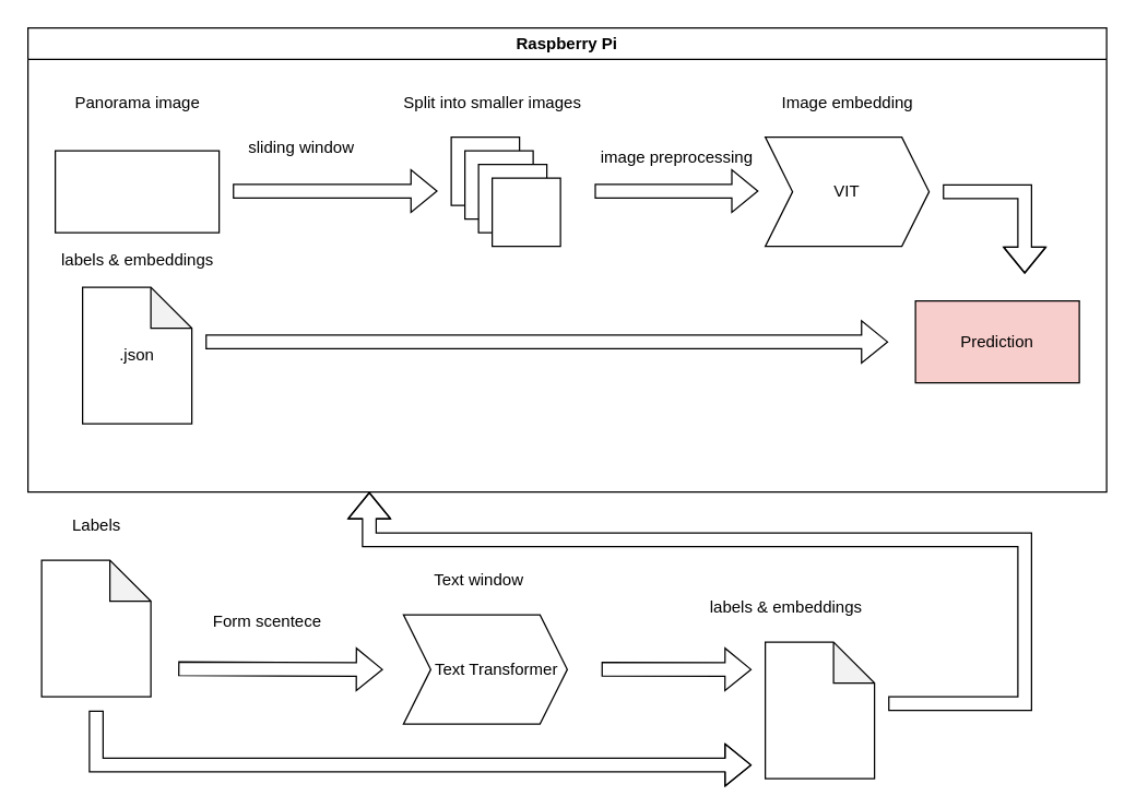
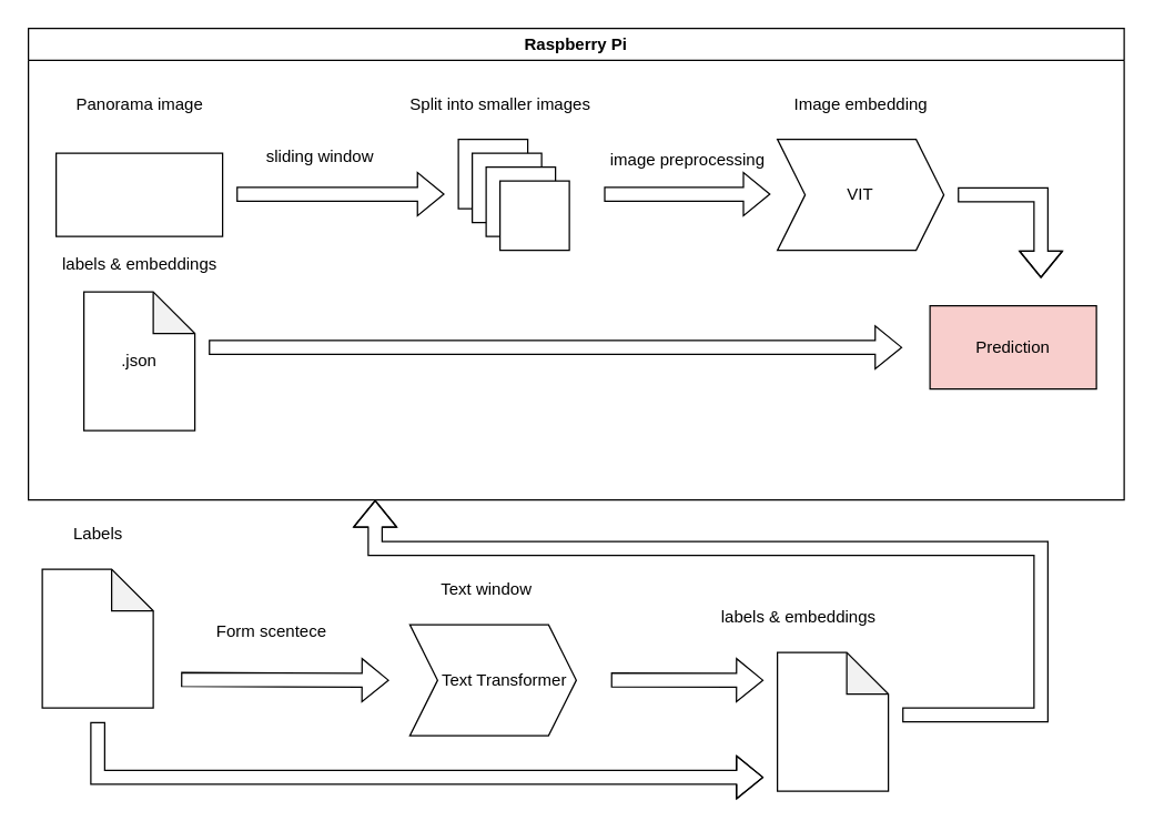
  <mxCell id="0" />
  <mxCell id="1" parent="0" />
  <mxCell id="2" value="Raspberry Pi" style="swimlane;whiteSpace=wrap;html=1;" vertex="1" parent="1"><mxGeometry x="20" y="20" width="790" height="340" as="geometry"><mxRectangle x="30" y="300" width="110" height="30" as="alternateBounds" /></mxGeometry></mxCell>
  <mxCell id="3" value="" style="group" vertex="1" connectable="0" parent="2"><mxGeometry x="20" y="40" width="640" height="120" as="geometry" /></mxCell>
  <mxCell id="4" value="" style="rounded=0;whiteSpace=wrap;html=1;" vertex="1" parent="3"><mxGeometry y="50" width="120" height="60" as="geometry" /></mxCell>
  <mxCell id="5" value="" style="rounded=0;whiteSpace=wrap;html=1;" vertex="1" parent="3"><mxGeometry x="290" y="40" width="50" height="50" as="geometry" /></mxCell>
  <mxCell id="6" value="" style="rounded=0;whiteSpace=wrap;html=1;" vertex="1" parent="3"><mxGeometry x="300" y="50" width="50" height="50" as="geometry" /></mxCell>
  <mxCell id="7" value="" style="rounded=0;whiteSpace=wrap;html=1;" vertex="1" parent="3"><mxGeometry x="310" y="60" width="50" height="50" as="geometry" /></mxCell>
  <mxCell id="8" value="" style="rounded=0;whiteSpace=wrap;html=1;" vertex="1" parent="3"><mxGeometry x="320" y="70" width="50" height="50" as="geometry" /></mxCell>
  <mxCell id="9" value="" style="shape=flexArrow;endArrow=classic;html=1;rounded=0;" edge="1" parent="3"><mxGeometry width="50" height="50" relative="1" as="geometry"><mxPoint x="130" y="79.5" as="sourcePoint" /><mxPoint x="280" y="79.5" as="targetPoint" /></mxGeometry></mxCell>
  <mxCell id="10" value="Panorama image" style="text;html=1;align=center;verticalAlign=middle;resizable=0;points=[];autosize=1;strokeColor=none;fillColor=none;" vertex="1" parent="3"><mxGeometry x="5" width="110" height="30" as="geometry" /></mxCell>
  <mxCell id="11" value="Split into smaller images" style="text;html=1;align=center;verticalAlign=middle;resizable=0;points=[];autosize=1;strokeColor=none;fillColor=none;" vertex="1" parent="3"><mxGeometry x="245" width="150" height="30" as="geometry" /></mxCell>
  <mxCell id="12" value="VIT" style="shape=step;perimeter=stepPerimeter;whiteSpace=wrap;html=1;fixedSize=1;" vertex="1" parent="3"><mxGeometry x="520" y="40" width="120" height="80" as="geometry" /></mxCell>
  <mxCell id="13" value="Image embedding" style="text;html=1;align=center;verticalAlign=middle;resizable=0;points=[];autosize=1;strokeColor=none;fillColor=none;" vertex="1" parent="3"><mxGeometry x="520" width="120" height="30" as="geometry" /></mxCell>
  <mxCell id="14" value="" style="shape=flexArrow;endArrow=classic;html=1;rounded=0;" edge="1" parent="3"><mxGeometry width="50" height="50" relative="1" as="geometry"><mxPoint x="395" y="79.5" as="sourcePoint" /><mxPoint x="515" y="79.5" as="targetPoint" /></mxGeometry></mxCell>
  <mxCell id="15" value="image preprocessing" style="text;html=1;align=center;verticalAlign=middle;resizable=0;points=[];autosize=1;strokeColor=none;fillColor=none;" vertex="1" parent="3"><mxGeometry x="390" y="40" width="130" height="30" as="geometry" /></mxCell>
  <mxCell id="16" value="" style="shape=flexArrow;endArrow=classic;html=1;rounded=0;" edge="1" parent="2"><mxGeometry width="50" height="50" relative="1" as="geometry"><mxPoint x="670" y="120" as="sourcePoint" /><mxPoint x="730" y="180" as="targetPoint" /><Array as="points"><mxPoint x="730" y="120" /></Array></mxGeometry></mxCell>
  <mxCell id="17" value=".json" style="shape=note;whiteSpace=wrap;html=1;backgroundOutline=1;darkOpacity=0.05;" vertex="1" parent="2"><mxGeometry x="40" y="190" width="80" height="100" as="geometry" /></mxCell>
  <mxCell id="18" value="labels &amp;amp; embeddings" style="text;html=1;align=center;verticalAlign=middle;resizable=0;points=[];autosize=1;strokeColor=none;fillColor=none;" vertex="1" parent="2"><mxGeometry x="15" y="155" width="130" height="30" as="geometry" /></mxCell>
  <mxCell id="19" value="Prediction" style="rounded=0;whiteSpace=wrap;html=1;fillColor=#f8cecc;" vertex="1" parent="2"><mxGeometry x="650" y="200" width="120" height="60" as="geometry" /></mxCell>
  <mxCell id="20" value="" style="shape=note;whiteSpace=wrap;html=1;backgroundOutline=1;darkOpacity=0.05;" vertex="1" parent="1"><mxGeometry x="30" y="410" width="80" height="100" as="geometry" /></mxCell>
  <mxCell id="21" value="Labels" style="text;html=1;align=center;verticalAlign=middle;resizable=0;points=[];autosize=1;strokeColor=none;fillColor=none;" vertex="1" parent="1"><mxGeometry x="40" y="370" width="60" height="30" as="geometry" /></mxCell>
  <mxCell id="22" value="" style="shape=flexArrow;endArrow=classic;html=1;rounded=0;" edge="1" parent="1"><mxGeometry width="50" height="50" relative="1" as="geometry"><mxPoint x="130" y="489.5" as="sourcePoint" /><mxPoint x="280" y="490" as="targetPoint" /></mxGeometry></mxCell>
  <mxCell id="23" value="Form scentece" style="text;html=1;align=center;verticalAlign=middle;resizable=0;points=[];autosize=1;strokeColor=none;fillColor=none;" vertex="1" parent="1"><mxGeometry x="145" y="440" width="100" height="30" as="geometry" /></mxCell>
  <mxCell id="24" value="&amp;nbsp; &amp;nbsp; &amp;nbsp;Text Transformer" style="shape=step;perimeter=stepPerimeter;whiteSpace=wrap;html=1;fixedSize=1;" vertex="1" parent="1"><mxGeometry x="295" y="450" width="120" height="80" as="geometry" /></mxCell>
  <mxCell id="25" value="Text window" style="text;html=1;align=center;verticalAlign=middle;resizable=0;points=[];autosize=1;strokeColor=none;fillColor=none;" vertex="1" parent="1"><mxGeometry x="295" y="410" width="110" height="30" as="geometry" /></mxCell>
  <mxCell id="26" value="" style="shape=flexArrow;endArrow=classic;html=1;rounded=0;" edge="1" parent="1"><mxGeometry width="50" height="50" relative="1" as="geometry"><mxPoint x="440" y="489.71" as="sourcePoint" /><mxPoint x="550" y="490" as="targetPoint" /></mxGeometry></mxCell>
  <mxCell id="27" value="" style="shape=flexArrow;endArrow=classic;html=1;rounded=0;" edge="1" parent="1"><mxGeometry width="50" height="50" relative="1" as="geometry"><mxPoint x="70" y="520" as="sourcePoint" /><mxPoint x="550" y="560" as="targetPoint" /><Array as="points"><mxPoint x="70" y="560" /></Array></mxGeometry></mxCell>
  <mxCell id="28" value="" style="shape=note;whiteSpace=wrap;html=1;backgroundOutline=1;darkOpacity=0.05;" vertex="1" parent="1"><mxGeometry x="560" y="470" width="80" height="100" as="geometry" /></mxCell>
  <mxCell id="29" value="labels &amp;amp; embeddings" style="text;html=1;align=center;verticalAlign=middle;resizable=0;points=[];autosize=1;strokeColor=none;fillColor=none;" vertex="1" parent="1"><mxGeometry x="510" y="430" width="130" height="30" as="geometry" /></mxCell>
  <mxCell id="30" value="" style="shape=flexArrow;endArrow=classic;html=1;rounded=0;" edge="1" parent="1"><mxGeometry width="50" height="50" relative="1" as="geometry"><mxPoint x="650" y="515" as="sourcePoint" /><mxPoint x="270" y="360" as="targetPoint" /><Array as="points"><mxPoint x="750" y="515" /><mxPoint x="750" y="395" /><mxPoint x="270" y="395" /></Array></mxGeometry></mxCell>
  <mxCell id="31" value="" style="shape=flexArrow;endArrow=classic;html=1;rounded=0;" edge="1" parent="1"><mxGeometry width="50" height="50" relative="1" as="geometry"><mxPoint x="150" y="250" as="sourcePoint" /><mxPoint x="650" y="250" as="targetPoint" /></mxGeometry></mxCell>
- <mxCell id="32" value="sliding window" style="text;html=1;align=center;verticalAlign=middle;resizable=0;points=[];autosize=1;strokeColor=none;fillColor=none;" vertex="1" parent="1"><mxGeometry x="170" y="93" width="100" height="30" as="geometry" /></mxCell>
+ <mxCell id="32" value="sliding window" style="text;html=1;align=center;verticalAlign=middle;resizable=0;points=[];autosize=1;strokeColor=none;fillColor=none;" vertex="1" parent="1"><mxGeometry x="180" y="98" width="100" height="30" as="geometry" /></mxCell>
